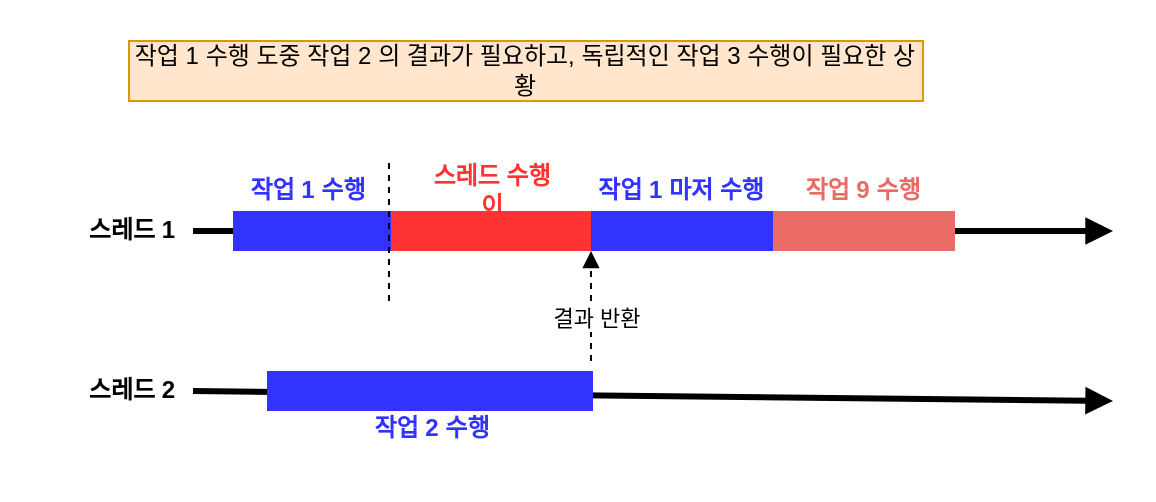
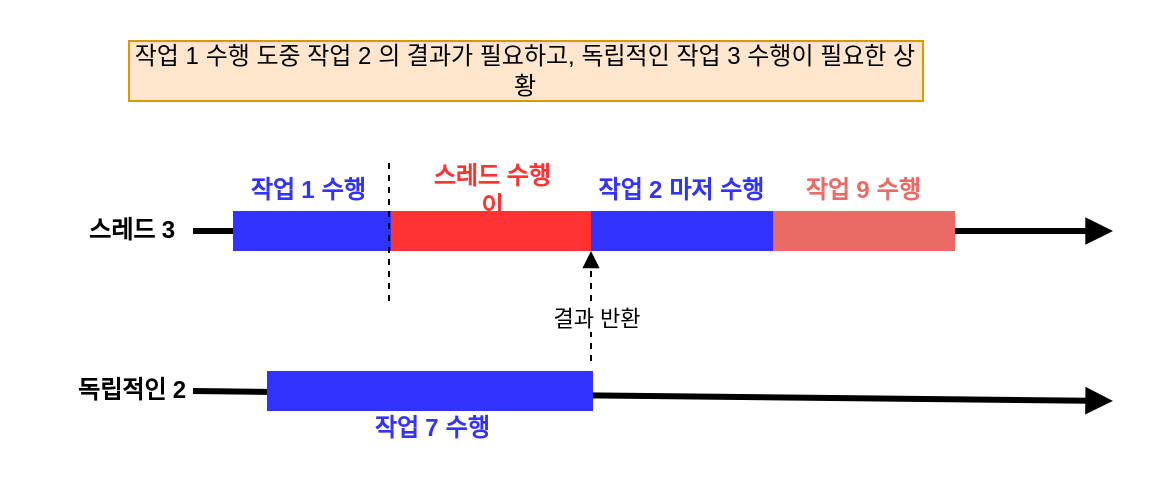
  <mxCell id="0" />
  <mxCell id="1" parent="0" />
  <mxCell id="2" value="" style="endArrow=block;html=1;rounded=0;endFill=1;strokeWidth=3;" edge="1" parent="1" source="22"><mxGeometry width="50" height="50" relative="1" as="geometry"><mxPoint x="96" y="115" as="sourcePoint" /><mxPoint x="556" y="115" as="targetPoint" /></mxGeometry></mxCell>
  <mxCell id="3" value="" style="endArrow=block;html=1;rounded=0;endFill=1;strokeWidth=3;" edge="1" parent="1"><mxGeometry width="50" height="50" relative="1" as="geometry"><mxPoint x="96" y="195" as="sourcePoint" /><mxPoint x="556" y="200" as="targetPoint" /></mxGeometry></mxCell>
  <mxCell id="4" value="작업 1 수행 도중 작업 2 의 결과가 필요하고, 독립적인 작업 3 수행이 필요한 상황" style="text;html=1;align=center;verticalAlign=middle;whiteSpace=wrap;rounded=0;fillColor=#ffe6cc;strokeColor=#d79b00;" vertex="1" parent="1"><mxGeometry x="64" y="20" width="397" height="30" as="geometry" /></mxCell>
  <mxCell id="5" value="" style="rounded=0;whiteSpace=wrap;html=1;fillColor=#3333FF;strokeColor=none;" vertex="1" parent="1"><mxGeometry x="133" y="185" width="163" height="20" as="geometry" /></mxCell>
- <mxCell id="6" value="작업 2 수행" style="text;html=1;align=center;verticalAlign=middle;whiteSpace=wrap;rounded=0;fontColor=#3333FF;fontStyle=1" vertex="1" parent="1"><mxGeometry x="185.5" y="199" width="60" height="30" as="geometry" /></mxCell>
+ <mxCell id="6" value="작업 7 수행" style="text;html=1;align=center;verticalAlign=middle;whiteSpace=wrap;rounded=0;fontColor=#3333FF;fontStyle=1" vertex="1" parent="1"><mxGeometry x="185.5" y="199" width="60" height="30" as="geometry" /></mxCell>
  <mxCell id="7" value="" style="endArrow=none;html=1;rounded=0;endFill=1;strokeWidth=3;startFill=0;" edge="1" parent="1" target="8"><mxGeometry width="50" height="50" relative="1" as="geometry"><mxPoint x="96" y="115" as="sourcePoint" /><mxPoint x="416" y="115" as="targetPoint" /></mxGeometry></mxCell>
  <mxCell id="8" value="" style="rounded=0;whiteSpace=wrap;html=1;fillColor=#3333FF;strokeColor=none;" vertex="1" parent="1"><mxGeometry x="116" y="105" width="80" height="20" as="geometry" /></mxCell>
  <mxCell id="9" value="작업 1 수행" style="text;html=1;align=center;verticalAlign=middle;whiteSpace=wrap;rounded=0;fontColor=#3333FF;fontStyle=1" vertex="1" parent="1"><mxGeometry x="119" y="80" width="70" height="30" as="geometry" /></mxCell>
- <mxCell id="10" value="스레드 1" style="text;html=1;align=center;verticalAlign=middle;whiteSpace=wrap;rounded=0;fontStyle=1;fontColor=#000000;" vertex="1" parent="1"><mxGeometry x="36" y="100" width="60" height="30" as="geometry" /></mxCell>
- <mxCell id="11" value="스레드 2" style="text;html=1;align=center;verticalAlign=middle;whiteSpace=wrap;rounded=0;fontStyle=1;fontColor=#000000;" vertex="1" parent="1"><mxGeometry x="20.5" y="180" width="90" height="30" as="geometry" /></mxCell>
+ <mxCell id="10" value="스레드 3" style="text;html=1;align=center;verticalAlign=middle;whiteSpace=wrap;rounded=0;fontStyle=1;fontColor=#000000;" vertex="1" parent="1"><mxGeometry x="36" y="100" width="60" height="30" as="geometry" /></mxCell>
+ <mxCell id="11" value="독립적인 2" style="text;html=1;align=center;verticalAlign=middle;whiteSpace=wrap;rounded=0;fontStyle=1;fontColor=#000000;" vertex="1" parent="1"><mxGeometry x="20.5" y="180" width="90" height="30" as="geometry" /></mxCell>
  <mxCell id="12" value="" style="endArrow=block;html=1;rounded=0;endFill=1;strokeWidth=3;" edge="1" parent="1" target="13"><mxGeometry width="50" height="50" relative="1" as="geometry"><mxPoint x="195" y="115" as="sourcePoint" /><mxPoint x="455" y="115" as="targetPoint" /></mxGeometry></mxCell>
  <mxCell id="13" value="" style="rounded=0;whiteSpace=wrap;html=1;fillColor=#FF3333;strokeColor=none;fontColor=#FF3333;" vertex="1" parent="1"><mxGeometry x="195" y="105" width="100" height="20" as="geometry" /></mxCell>
  <mxCell id="14" value="" style="endArrow=block;html=1;rounded=0;endFill=1;strokeWidth=3;" edge="1" parent="1" source="13" target="15"><mxGeometry width="50" height="50" relative="1" as="geometry"><mxPoint x="295" y="115" as="sourcePoint" /><mxPoint x="455" y="115" as="targetPoint" /></mxGeometry></mxCell>
  <mxCell id="15" value="" style="rounded=0;whiteSpace=wrap;html=1;fillColor=#3333FF;strokeColor=none;" vertex="1" parent="1"><mxGeometry x="295" y="105" width="91" height="20" as="geometry" /></mxCell>
  <mxCell id="16" value="스레드 수행이" style="text;html=1;align=center;verticalAlign=middle;whiteSpace=wrap;rounded=0;fontColor=#FF3333;fontStyle=1" vertex="1" parent="1"><mxGeometry x="210.5" y="80" width="70" height="30" as="geometry" /></mxCell>
- <mxCell id="17" value="작업 1 마저 수행" style="text;html=1;align=center;verticalAlign=middle;whiteSpace=wrap;rounded=0;fontColor=#3333FF;fontStyle=1" vertex="1" parent="1"><mxGeometry x="295" y="80" width="91" height="30" as="geometry" /></mxCell>
+ <mxCell id="17" value="작업 2 마저 수행" style="text;html=1;align=center;verticalAlign=middle;whiteSpace=wrap;rounded=0;fontColor=#3333FF;fontStyle=1" vertex="1" parent="1"><mxGeometry x="295" y="80" width="91" height="30" as="geometry" /></mxCell>
  <mxCell id="18" value="" style="endArrow=none;dashed=1;html=1;rounded=0;" edge="1" parent="1"><mxGeometry width="50" height="50" relative="1" as="geometry"><mxPoint x="194" y="150" as="sourcePoint" /><mxPoint x="194" y="80" as="targetPoint" /></mxGeometry></mxCell>
  <mxCell id="19" value="" style="endArrow=block;dashed=1;html=1;rounded=0;endFill=1;" edge="1" parent="1"><mxGeometry width="50" height="50" relative="1" as="geometry"><mxPoint x="295" y="180" as="sourcePoint" /><mxPoint x="295" y="125" as="targetPoint" /></mxGeometry></mxCell>
  <mxCell id="20" value="결과 반환" style="edgeLabel;html=1;align=center;verticalAlign=middle;resizable=0;points=[];" vertex="1" connectable="0" parent="19"><mxGeometry x="-0.291" relative="1" as="geometry"><mxPoint x="2" y="-3" as="offset" /></mxGeometry></mxCell>
  <mxCell id="21" value="" style="endArrow=block;html=1;rounded=0;endFill=1;strokeWidth=3;" edge="1" parent="1" source="15" target="22"><mxGeometry width="50" height="50" relative="1" as="geometry"><mxPoint x="386" y="115" as="sourcePoint" /><mxPoint x="556" y="115" as="targetPoint" /></mxGeometry></mxCell>
  <mxCell id="22" value="" style="rounded=0;whiteSpace=wrap;html=1;fillColor=#EA6B66;strokeColor=none;" vertex="1" parent="1"><mxGeometry x="386" y="105" width="91" height="20" as="geometry" /></mxCell>
  <mxCell id="23" value="작업 9 수행" style="text;html=1;align=center;verticalAlign=middle;whiteSpace=wrap;rounded=0;fontColor=#EA6B66;fontStyle=1" vertex="1" parent="1"><mxGeometry x="386" y="80" width="91" height="30" as="geometry" /></mxCell>
